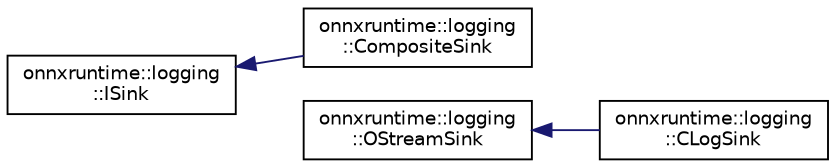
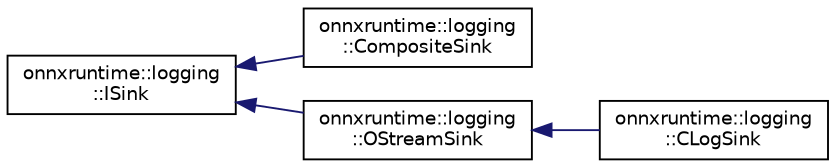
  digraph {
    rankdir=LR
    node [color=black fillcolor=white fontname=Helvetica fontsize=10 shape=record style=filled]
    edge [color=midnightblue dir=back fontname=Helvetica fontsize=10 labelfontname=Helvetica labelfontsize=10 style=solid]
    n1 [height=0.2 label="onnxruntime::logging\l::ISink" width=0.4]
    n2 [height=0.2 label="onnxruntime::logging\l::CompositeSink" width=0.4]
    n3 [height=0.2 label="onnxruntime::logging\l::OStreamSink" width=0.4]
    n4 [height=0.2 label="onnxruntime::logging\l::CLogSink" width=0.4]
    n1 -> n2
+   n1 -> n3
    n3 -> n4
  }
